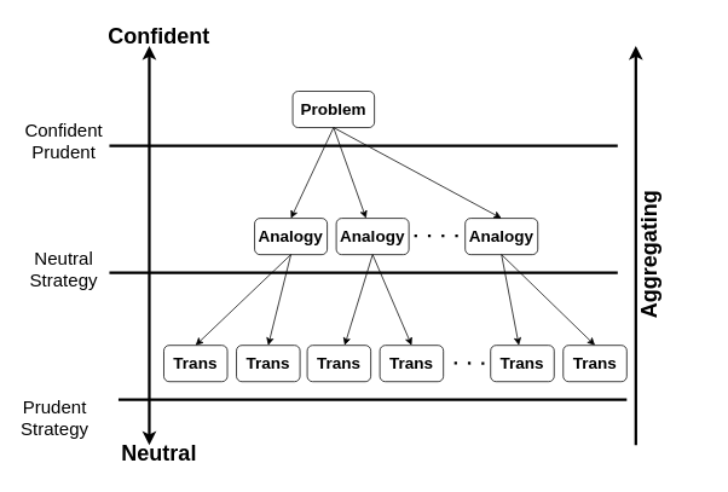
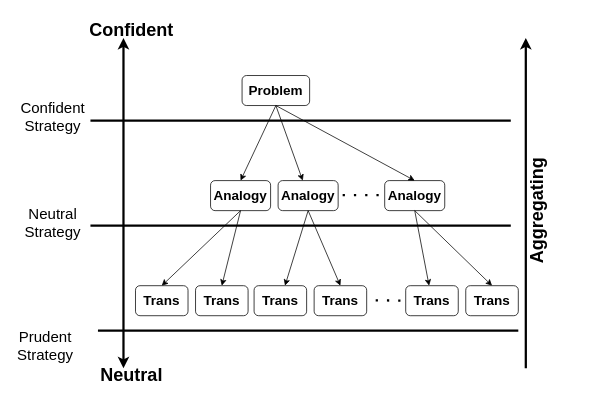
  <mxCell id="0" />
  <mxCell id="1" parent="0" />
  <mxCell id="2" value="&lt;h2&gt;Problem&lt;/h2&gt;" style="rounded=1;whiteSpace=wrap;html=1;" parent="1" vertex="1"><mxGeometry x="322" y="100" width="90" height="40" as="geometry" /></mxCell>
  <mxCell id="3" value="&lt;h2&gt;Analogy&lt;/h2&gt;" style="rounded=1;whiteSpace=wrap;html=1;" parent="1" vertex="1"><mxGeometry x="280" y="240" width="80" height="40" as="geometry" /></mxCell>
  <mxCell id="4" value="&lt;h2&gt;Analogy&lt;/h2&gt;" style="rounded=1;whiteSpace=wrap;html=1;" parent="1" vertex="1"><mxGeometry x="370" y="240" width="80" height="40" as="geometry" /></mxCell>
  <mxCell id="5" value="&lt;h2&gt;Analogy&lt;/h2&gt;" style="rounded=1;whiteSpace=wrap;html=1;" parent="1" vertex="1"><mxGeometry x="512" y="240" width="80" height="40" as="geometry" /></mxCell>
  <mxCell id="6" value="" style="endArrow=classic;html=1;exitX=0.5;exitY=1;exitDx=0;exitDy=0;entryX=0.5;entryY=0;entryDx=0;entryDy=0;" parent="1" source="2" target="3" edge="1"><mxGeometry width="50" height="50" relative="1" as="geometry"><mxPoint x="432" y="350" as="sourcePoint" /><mxPoint x="482" y="300" as="targetPoint" /></mxGeometry></mxCell>
  <mxCell id="7" value="" style="endArrow=classic;html=1;exitX=0.5;exitY=1;exitDx=0;exitDy=0;" parent="1" source="2" target="4" edge="1"><mxGeometry width="50" height="50" relative="1" as="geometry"><mxPoint x="432" y="350" as="sourcePoint" /><mxPoint x="482" y="300" as="targetPoint" /></mxGeometry></mxCell>
  <mxCell id="8" value="" style="endArrow=classic;html=1;exitX=0.5;exitY=1;exitDx=0;exitDy=0;entryX=0.5;entryY=0;entryDx=0;entryDy=0;" parent="1" source="2" target="5" edge="1"><mxGeometry width="50" height="50" relative="1" as="geometry"><mxPoint x="412" y="430" as="sourcePoint" /><mxPoint x="462" y="380" as="targetPoint" /></mxGeometry></mxCell>
  <mxCell id="9" value="" style="endArrow=none;dashed=1;html=1;dashPattern=1 4;strokeWidth=3;" parent="1" edge="1"><mxGeometry width="50" height="50" relative="1" as="geometry"><mxPoint x="500" y="399.5" as="sourcePoint" /><mxPoint x="540" y="400" as="targetPoint" /></mxGeometry></mxCell>
  <mxCell id="10" value="&lt;h2&gt;Trans&lt;/h2&gt;" style="rounded=1;whiteSpace=wrap;html=1;" parent="1" vertex="1"><mxGeometry x="180" y="380" width="70" height="40" as="geometry" /></mxCell>
  <mxCell id="11" value="&lt;h2&gt;Trans&lt;/h2&gt;" style="rounded=1;whiteSpace=wrap;html=1;" parent="1" vertex="1"><mxGeometry x="260" y="380" width="70" height="40" as="geometry" /></mxCell>
  <mxCell id="12" value="&lt;h2&gt;Trans&lt;/h2&gt;" style="rounded=1;whiteSpace=wrap;html=1;" parent="1" vertex="1"><mxGeometry x="338" y="380" width="70" height="40" as="geometry" /></mxCell>
  <mxCell id="13" value="&lt;h2&gt;Trans&lt;/h2&gt;" style="rounded=1;whiteSpace=wrap;html=1;" parent="1" vertex="1"><mxGeometry x="540" y="380" width="70" height="40" as="geometry" /></mxCell>
  <mxCell id="14" value="&lt;h2&gt;Trans&lt;/h2&gt;" style="rounded=1;whiteSpace=wrap;html=1;" parent="1" vertex="1"><mxGeometry x="620" y="380" width="70" height="40" as="geometry" /></mxCell>
  <mxCell id="15" value="" style="endArrow=classic;html=1;exitX=0.5;exitY=1;exitDx=0;exitDy=0;entryX=0.5;entryY=0;entryDx=0;entryDy=0;" parent="1" source="4" target="22" edge="1"><mxGeometry width="50" height="50" relative="1" as="geometry"><mxPoint x="258.75" y="280" as="sourcePoint" /><mxPoint x="240" y="340" as="targetPoint" /></mxGeometry></mxCell>
  <mxCell id="16" value="" style="endArrow=classic;html=1;exitX=0.5;exitY=1;exitDx=0;exitDy=0;entryX=0.5;entryY=0;entryDx=0;entryDy=0;" parent="1" source="3" target="10" edge="1"><mxGeometry width="50" height="50" relative="1" as="geometry"><mxPoint x="268.75" y="290" as="sourcePoint" /><mxPoint x="250" y="350" as="targetPoint" /></mxGeometry></mxCell>
  <mxCell id="17" value="" style="endArrow=none;dashed=1;html=1;dashPattern=1 4;strokeWidth=3;" parent="1" edge="1"><mxGeometry width="50" height="50" relative="1" as="geometry"><mxPoint x="456" y="259.5" as="sourcePoint" /><mxPoint x="506" y="259.5" as="targetPoint" /></mxGeometry></mxCell>
  <mxCell id="18" value="" style="endArrow=classic;html=1;entryX=0.5;entryY=0;entryDx=0;entryDy=0;exitX=0.5;exitY=1;exitDx=0;exitDy=0;" parent="1" source="3" target="11" edge="1"><mxGeometry width="50" height="50" relative="1" as="geometry"><mxPoint x="380" y="280" as="sourcePoint" /><mxPoint x="250" y="350" as="targetPoint" /></mxGeometry></mxCell>
  <mxCell id="19" value="" style="endArrow=classic;html=1;exitX=0.5;exitY=1;exitDx=0;exitDy=0;" parent="1" source="4" target="12" edge="1"><mxGeometry width="50" height="50" relative="1" as="geometry"><mxPoint x="380" y="280" as="sourcePoint" /><mxPoint x="250" y="350" as="targetPoint" /></mxGeometry></mxCell>
  <mxCell id="20" value="" style="endArrow=classic;html=1;exitX=0.5;exitY=1;exitDx=0;exitDy=0;" parent="1" source="5" target="13" edge="1"><mxGeometry width="50" height="50" relative="1" as="geometry"><mxPoint x="268.75" y="290" as="sourcePoint" /><mxPoint x="250" y="350" as="targetPoint" /></mxGeometry></mxCell>
  <mxCell id="21" value="" style="endArrow=classic;html=1;entryX=0.5;entryY=0;entryDx=0;entryDy=0;exitX=0.5;exitY=1;exitDx=0;exitDy=0;" parent="1" source="5" target="14" edge="1"><mxGeometry width="50" height="50" relative="1" as="geometry"><mxPoint x="610" y="280" as="sourcePoint" /><mxPoint x="250" y="350" as="targetPoint" /></mxGeometry></mxCell>
  <mxCell id="22" value="&lt;h2&gt;Trans&lt;/h2&gt;" style="rounded=1;whiteSpace=wrap;html=1;" parent="1" vertex="1"><mxGeometry x="418" y="380" width="70" height="40" as="geometry" /></mxCell>
  <mxCell id="23" value="" style="endArrow=classic;startArrow=classic;html=1;strokeWidth=3;" parent="1" edge="1"><mxGeometry width="50" height="50" relative="1" as="geometry"><mxPoint x="164" y="490" as="sourcePoint" /><mxPoint x="164" y="50" as="targetPoint" /></mxGeometry></mxCell>
  <mxCell id="24" value="&lt;h1&gt;Neutral&lt;/h1&gt;" style="text;html=1;strokeColor=none;fillColor=none;align=center;verticalAlign=middle;whiteSpace=wrap;rounded=0;" parent="1" vertex="1"><mxGeometry x="110" y="480" width="130" height="40" as="geometry" /></mxCell>
  <mxCell id="25" value="&lt;h1&gt;Confident&lt;/h1&gt;" style="text;html=1;strokeColor=none;fillColor=none;align=center;verticalAlign=middle;whiteSpace=wrap;rounded=0;" parent="1" vertex="1"><mxGeometry x="110" y="20" width="130" height="40" as="geometry" /></mxCell>
  <mxCell id="26" value="" style="endArrow=none;html=1;strokeWidth=3;" edge="1" parent="1"><mxGeometry width="50" height="50" relative="1" as="geometry"><mxPoint x="120" y="160" as="sourcePoint" /><mxPoint x="680" y="160" as="targetPoint" /></mxGeometry></mxCell>
  <mxCell id="27" value="" style="endArrow=none;html=1;strokeWidth=3;" edge="1" parent="1"><mxGeometry width="50" height="50" relative="1" as="geometry"><mxPoint x="120" y="300" as="sourcePoint" /><mxPoint x="680" y="300" as="targetPoint" /></mxGeometry></mxCell>
  <mxCell id="28" value="" style="endArrow=none;html=1;strokeWidth=3;" edge="1" parent="1"><mxGeometry width="50" height="50" relative="1" as="geometry"><mxPoint x="130" y="440" as="sourcePoint" /><mxPoint x="690" y="440" as="targetPoint" /></mxGeometry></mxCell>
- <mxCell id="29" value="&lt;font style=&quot;font-size: 20px&quot;&gt;Confident&lt;br&gt;Prudent&lt;br&gt;&lt;/font&gt;" style="text;html=1;strokeColor=none;fillColor=none;align=center;verticalAlign=middle;whiteSpace=wrap;rounded=0;" vertex="1" parent="1"><mxGeometry x="30" y="130" width="80" height="50" as="geometry" /></mxCell>
+ <mxCell id="29" value="&lt;font style=&quot;font-size: 20px&quot;&gt;Confident&lt;br&gt;Strategy&lt;br&gt;&lt;/font&gt;" style="text;html=1;strokeColor=none;fillColor=none;align=center;verticalAlign=middle;whiteSpace=wrap;rounded=0;" vertex="1" parent="1"><mxGeometry x="30" y="130" width="80" height="50" as="geometry" /></mxCell>
  <mxCell id="30" value="&lt;font style=&quot;font-size: 20px&quot;&gt;Neutral&lt;br&gt;Strategy&lt;br&gt;&lt;/font&gt;" style="text;html=1;strokeColor=none;fillColor=none;align=center;verticalAlign=middle;whiteSpace=wrap;rounded=0;" vertex="1" parent="1"><mxGeometry x="30" y="270" width="80" height="50" as="geometry" /></mxCell>
  <mxCell id="31" value="&lt;font style=&quot;font-size: 20px&quot;&gt;Prudent&lt;br&gt;Strategy&lt;br&gt;&lt;/font&gt;" style="text;html=1;strokeColor=none;fillColor=none;align=center;verticalAlign=middle;whiteSpace=wrap;rounded=0;" vertex="1" parent="1"><mxGeometry x="20" y="435" width="80" height="50" as="geometry" /></mxCell>
  <mxCell id="32" value="" style="endArrow=classic;html=1;strokeWidth=3;" edge="1" parent="1"><mxGeometry width="50" height="50" relative="1" as="geometry"><mxPoint x="700" y="490" as="sourcePoint" /><mxPoint x="700" y="50" as="targetPoint" /></mxGeometry></mxCell>
  <mxCell id="33" value="&lt;h1&gt;Aggregating&lt;/h1&gt;" style="text;html=1;strokeColor=none;fillColor=none;align=center;verticalAlign=middle;whiteSpace=wrap;rounded=0;rotation=-90;" vertex="1" parent="1"><mxGeometry x="650" y="260" width="130" height="40" as="geometry" /></mxCell>
